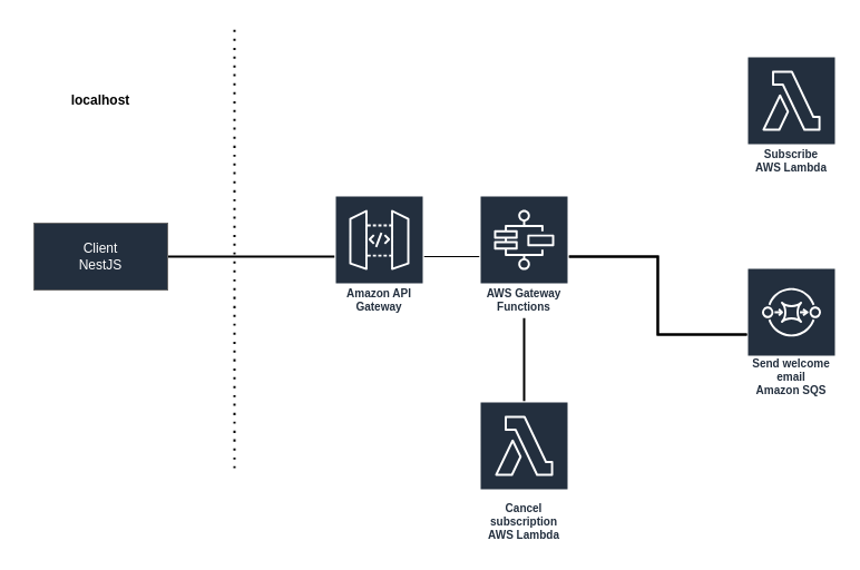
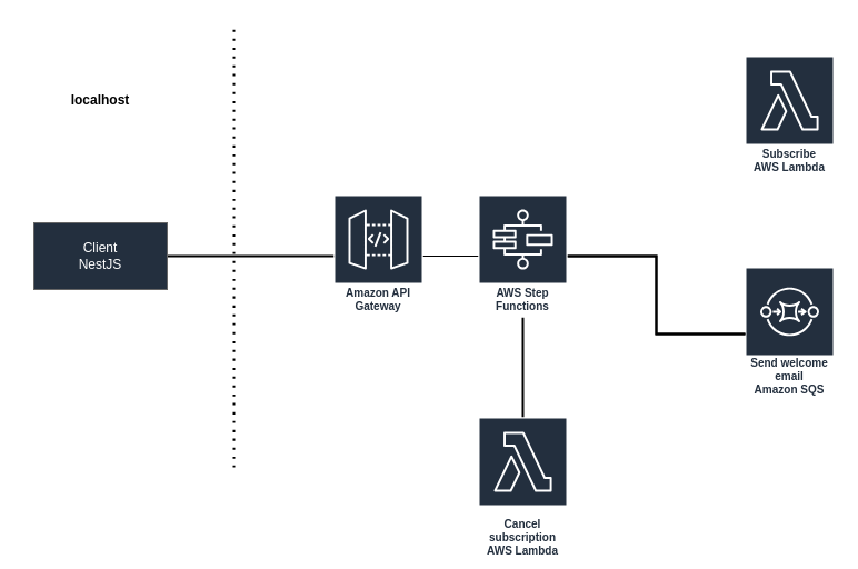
  <mxCell id="0" />
  <mxCell id="1" parent="0" />
  <mxCell id="2" value="" style="edgeStyle=elbowEdgeStyle;rounded=1;orthogonalLoop=1;jettySize=auto;html=1;shadow=0;sketch=0;endArrow=none;endFill=0;strokeWidth=2;" edge="1" parent="1" source="3" target="11"><mxGeometry relative="1" as="geometry" /></mxCell>
  <mxCell id="3" value="&lt;div&gt;&lt;font color=&quot;#FFFFFF&quot;&gt;Client&lt;/font&gt;&lt;/div&gt;&lt;div&gt;&lt;font color=&quot;#FFFFFF&quot;&gt;NestJS&lt;br&gt;&lt;/font&gt;&lt;/div&gt;" style="whiteSpace=wrap;html=1;strokeColor=#666666;fillColor=#232f3e;" parent="1" vertex="1"><mxGeometry x="30" y="200" width="120" height="60" as="geometry" /></mxCell>
  <mxCell id="4" value="" style="endArrow=none;dashed=1;html=1;dashPattern=1 3;strokeWidth=2;curved=1;" parent="1" edge="1"><mxGeometry width="50" height="50" relative="1" as="geometry"><mxPoint x="210" y="420" as="sourcePoint" /><mxPoint x="210" y="20" as="targetPoint" /></mxGeometry></mxCell>
  <mxCell id="5" value="&lt;b&gt;localhost&lt;/b&gt;" style="text;html=1;strokeColor=none;fillColor=none;align=center;verticalAlign=middle;whiteSpace=wrap;" parent="1" vertex="1"><mxGeometry x="20" y="80" width="140" height="20" as="geometry" /></mxCell>
  <mxCell id="6" value="&lt;div&gt;Send welcome email&lt;/div&gt;&lt;div&gt;Amazon SQS&lt;/div&gt;" style="outlineConnect=0;fontColor=#232F3E;gradientColor=none;strokeColor=#ffffff;fillColor=#232F3E;dashed=0;verticalLabelPosition=middle;verticalAlign=bottom;align=center;html=1;whiteSpace=wrap;fontSize=10;fontStyle=1;spacing=3;shape=mxgraph.aws4.productIcon;prIcon=mxgraph.aws4.sqs;" vertex="1" parent="1"><mxGeometry x="670" y="240" width="80" height="120" as="geometry" /></mxCell>
  <mxCell id="7" value="&lt;div&gt;Subscribe&lt;/div&gt;&lt;div&gt;AWS Lambda&lt;/div&gt;" style="outlineConnect=0;fontColor=#232F3E;gradientColor=none;strokeColor=#ffffff;fillColor=#232F3E;dashed=0;verticalLabelPosition=middle;verticalAlign=bottom;align=center;html=1;whiteSpace=wrap;fontSize=10;fontStyle=1;spacing=3;shape=mxgraph.aws4.productIcon;prIcon=mxgraph.aws4.lambda;" vertex="1" parent="1"><mxGeometry x="670" y="50" width="80" height="110" as="geometry" /></mxCell>
  <mxCell id="8" value="" style="edgeStyle=orthogonalEdgeStyle;rounded=0;sketch=0;orthogonalLoop=1;jettySize=auto;html=1;shadow=0;endArrow=none;endFill=0;strokeWidth=2;" edge="1" parent="1" source="9" target="14"><mxGeometry relative="1" as="geometry" /></mxCell>
- <mxCell id="9" value="Cancel subscription AWS Lambda" style="outlineConnect=0;fontColor=#232F3E;gradientColor=none;strokeColor=#ffffff;fillColor=#232F3E;dashed=0;verticalLabelPosition=middle;verticalAlign=bottom;align=center;html=1;whiteSpace=wrap;fontSize=10;fontStyle=1;spacing=3;shape=mxgraph.aws4.productIcon;prIcon=mxgraph.aws4.lambda;" vertex="1" parent="1"><mxGeometry x="430" y="360" width="80" height="130" as="geometry" /></mxCell>
+ <mxCell id="9" value="Cancel subscription AWS Lambda" style="outlineConnect=0;fontColor=#232F3E;gradientColor=none;strokeColor=#ffffff;fillColor=#232F3E;dashed=0;verticalLabelPosition=middle;verticalAlign=bottom;align=center;html=1;whiteSpace=wrap;fontSize=10;fontStyle=1;spacing=3;shape=mxgraph.aws4.productIcon;prIcon=mxgraph.aws4.lambda;" vertex="1" parent="1"><mxGeometry x="430" y="375" width="80" height="130" as="geometry" /></mxCell>
  <mxCell id="10" value="" style="edgeStyle=orthogonalEdgeStyle;rounded=0;sketch=0;orthogonalLoop=1;jettySize=auto;html=1;shadow=0;endArrow=none;endFill=0;" edge="1" parent="1" source="11" target="14"><mxGeometry relative="1" as="geometry" /></mxCell>
  <mxCell id="11" value="Amazon API Gateway" style="outlineConnect=0;fontColor=#232F3E;gradientColor=none;strokeColor=#ffffff;fillColor=#232F3E;dashed=0;verticalLabelPosition=middle;verticalAlign=bottom;align=center;html=1;whiteSpace=wrap;fontSize=10;fontStyle=1;spacing=3;shape=mxgraph.aws4.productIcon;prIcon=mxgraph.aws4.api_gateway;" vertex="1" parent="1"><mxGeometry x="300" y="175" width="80" height="110" as="geometry" /></mxCell>
  <mxCell id="12" value="" style="rounded=0;sketch=0;orthogonalLoop=1;jettySize=auto;html=1;shadow=0;endArrow=none;endFill=0;edgeStyle=elbowEdgeStyle;strokeWidth=2;" edge="1" parent="1" target="6"><mxGeometry relative="1" as="geometry"><mxPoint x="510" y="230" as="sourcePoint" /><mxPoint x="550" y="390" as="targetPoint" /></mxGeometry></mxCell>
  <mxCell id="13" value="" style="edgeStyle=elbowEdgeStyle;rounded=0;sketch=0;orthogonalLoop=1;jettySize=auto;html=1;shadow=0;endArrow=none;endFill=0;strokeWidth=2;" edge="1" parent="1" source="14" target="6"><mxGeometry relative="1" as="geometry" /></mxCell>
- <mxCell id="14" value="AWS Gateway Functions" style="outlineConnect=0;fontColor=#232F3E;gradientColor=none;strokeColor=#ffffff;fillColor=#232F3E;dashed=0;verticalLabelPosition=middle;verticalAlign=bottom;align=center;html=1;whiteSpace=wrap;fontSize=10;fontStyle=1;spacing=3;shape=mxgraph.aws4.productIcon;prIcon=mxgraph.aws4.step_functions;" vertex="1" parent="1"><mxGeometry x="430" y="175" width="80" height="110" as="geometry" /></mxCell>
+ <mxCell id="14" value="AWS Step Functions" style="outlineConnect=0;fontColor=#232F3E;gradientColor=none;strokeColor=#ffffff;fillColor=#232F3E;dashed=0;verticalLabelPosition=middle;verticalAlign=bottom;align=center;html=1;whiteSpace=wrap;fontSize=10;fontStyle=1;spacing=3;shape=mxgraph.aws4.productIcon;prIcon=mxgraph.aws4.step_functions;" vertex="1" parent="1"><mxGeometry x="430" y="175" width="80" height="110" as="geometry" /></mxCell>
